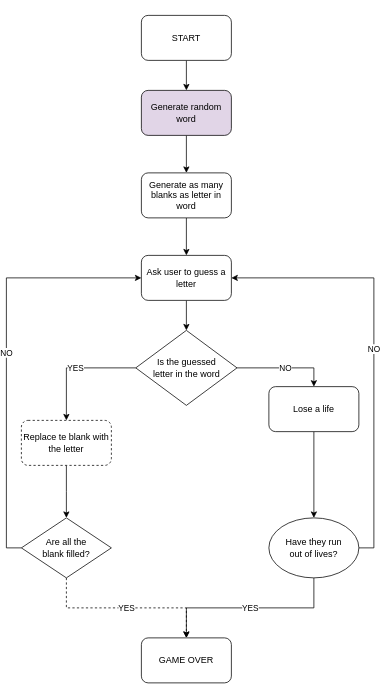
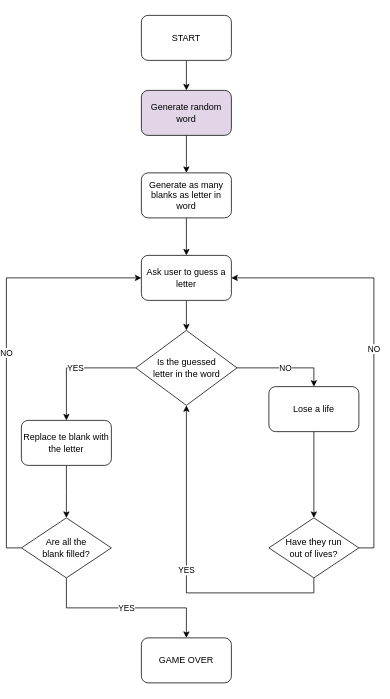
  <mxCell id="0" />
  <mxCell id="1" parent="0" />
  <mxCell id="2" value="" style="edgeStyle=orthogonalEdgeStyle;rounded=0;orthogonalLoop=1;jettySize=auto;html=1;" edge="1" parent="1" source="3" target="5"><mxGeometry relative="1" as="geometry" /></mxCell>
  <mxCell id="3" value="START" style="rounded=1;whiteSpace=wrap;html=1;" vertex="1" parent="1"><mxGeometry x="180" y="20" width="120" height="60" as="geometry" /></mxCell>
  <mxCell id="4" value="" style="edgeStyle=orthogonalEdgeStyle;rounded=0;orthogonalLoop=1;jettySize=auto;html=1;" edge="1" parent="1" source="5" target="7"><mxGeometry relative="1" as="geometry" /></mxCell>
  <mxCell id="5" value="Generate random word" style="rounded=1;whiteSpace=wrap;html=1;fillColor=#e1d5e7;" vertex="1" parent="1"><mxGeometry x="180" y="120" width="120" height="60" as="geometry" /></mxCell>
  <mxCell id="6" value="" style="edgeStyle=orthogonalEdgeStyle;rounded=0;orthogonalLoop=1;jettySize=auto;html=1;" edge="1" parent="1" source="7" target="9"><mxGeometry relative="1" as="geometry" /></mxCell>
  <mxCell id="7" value="Generate as many blanks as letter in word" style="rounded=1;whiteSpace=wrap;html=1;" vertex="1" parent="1"><mxGeometry x="180" y="230" width="120" height="60" as="geometry" /></mxCell>
  <mxCell id="8" value="" style="edgeStyle=orthogonalEdgeStyle;rounded=0;orthogonalLoop=1;jettySize=auto;html=1;" edge="1" parent="1" source="9" target="12"><mxGeometry relative="1" as="geometry" /></mxCell>
  <mxCell id="9" value="Ask user to guess a letter" style="rounded=1;whiteSpace=wrap;html=1;" vertex="1" parent="1"><mxGeometry x="180" y="340" width="120" height="60" as="geometry" /></mxCell>
  <mxCell id="10" value="YES" style="edgeStyle=orthogonalEdgeStyle;rounded=0;orthogonalLoop=1;jettySize=auto;html=1;" edge="1" parent="1" source="12" target="14"><mxGeometry relative="1" as="geometry" /></mxCell>
  <mxCell id="11" value="NO" style="edgeStyle=orthogonalEdgeStyle;rounded=0;orthogonalLoop=1;jettySize=auto;html=1;entryX=0.5;entryY=0;entryDx=0;entryDy=0;" edge="1" parent="1" source="12" target="19"><mxGeometry relative="1" as="geometry" /></mxCell>
  <mxCell id="12" value="Is the guessed &lt;br&gt;letter in the word" style="rhombus;whiteSpace=wrap;html=1;" vertex="1" parent="1"><mxGeometry x="172.5" y="440" width="135" height="100" as="geometry" /></mxCell>
  <mxCell id="13" value="" style="edgeStyle=orthogonalEdgeStyle;rounded=0;orthogonalLoop=1;jettySize=auto;html=1;" edge="1" parent="1" source="14"><mxGeometry relative="1" as="geometry"><mxPoint x="80" y="690" as="targetPoint" /></mxGeometry></mxCell>
- <mxCell id="14" value="Replace te blank with the letter" style="rounded=1;whiteSpace=wrap;html=1;dashed=1;" vertex="1" parent="1"><mxGeometry x="20" y="560" width="120" height="60" as="geometry" /></mxCell>
+ <mxCell id="14" value="Replace te blank with the letter" style="rounded=1;whiteSpace=wrap;html=1;" vertex="1" parent="1"><mxGeometry x="20" y="560" width="120" height="60" as="geometry" /></mxCell>
  <mxCell id="15" value="NO" style="edgeStyle=orthogonalEdgeStyle;rounded=0;orthogonalLoop=1;jettySize=auto;html=1;exitX=0;exitY=0.5;exitDx=0;exitDy=0;entryX=0;entryY=0.5;entryDx=0;entryDy=0;" edge="1" parent="1" source="17" target="9"><mxGeometry relative="1" as="geometry"><mxPoint x="0" y="370" as="targetPoint" /></mxGeometry></mxCell>
- <mxCell id="16" value="YES" style="edgeStyle=orthogonalEdgeStyle;rounded=0;orthogonalLoop=1;jettySize=auto;html=1;exitX=0.5;exitY=1;exitDx=0;exitDy=0;dashed=1;" edge="1" parent="1" source="17" target="23"><mxGeometry relative="1" as="geometry" /></mxCell>
+ <mxCell id="16" value="YES" style="edgeStyle=orthogonalEdgeStyle;rounded=0;orthogonalLoop=1;jettySize=auto;html=1;exitX=0.5;exitY=1;exitDx=0;exitDy=0;" edge="1" parent="1" source="17" target="23"><mxGeometry relative="1" as="geometry" /></mxCell>
  <mxCell id="17" value="Are all the &lt;br&gt;blank filled?" style="rhombus;whiteSpace=wrap;html=1;" vertex="1" parent="1"><mxGeometry x="20" y="690" width="120" height="80" as="geometry" /></mxCell>
  <mxCell id="18" value="" style="edgeStyle=orthogonalEdgeStyle;rounded=0;orthogonalLoop=1;jettySize=auto;html=1;" edge="1" parent="1" source="19" target="22"><mxGeometry relative="1" as="geometry" /></mxCell>
  <mxCell id="19" value="Lose a life" style="rounded=1;whiteSpace=wrap;html=1;" vertex="1" parent="1"><mxGeometry x="350" y="515" width="120" height="60" as="geometry" /></mxCell>
  <mxCell id="20" value="NO" style="edgeStyle=orthogonalEdgeStyle;rounded=0;orthogonalLoop=1;jettySize=auto;html=1;entryX=1;entryY=0.5;entryDx=0;entryDy=0;" edge="1" parent="1" source="22" target="9"><mxGeometry relative="1" as="geometry"><mxPoint x="500" y="380" as="targetPoint" /><Array as="points"><mxPoint x="490" y="730" /><mxPoint x="490" y="370" /></Array></mxGeometry></mxCell>
- <mxCell id="21" value="YES" style="edgeStyle=orthogonalEdgeStyle;rounded=0;orthogonalLoop=1;jettySize=auto;html=1;exitX=0.5;exitY=1;exitDx=0;exitDy=0;entryX=0.5;entryY=0;entryDx=0;entryDy=0;" edge="1" parent="1" source="22" target="23"><mxGeometry relative="1" as="geometry" /></mxCell>
- <mxCell id="22" value="Have they run &lt;br&gt;out of lives?" style="ellipse;whiteSpace=wrap;html=1;" vertex="1" parent="1"><mxGeometry x="350" y="690" width="120" height="80" as="geometry" /></mxCell>
+ <mxCell id="21" value="YES" style="edgeStyle=orthogonalEdgeStyle;rounded=0;orthogonalLoop=1;jettySize=auto;html=1;exitX=0.5;exitY=1;exitDx=0;exitDy=0;" edge="1" parent="1" source="22" target="12"><mxGeometry relative="1" as="geometry" /></mxCell>
+ <mxCell id="22" value="Have they run &lt;br&gt;out of lives?" style="rhombus;whiteSpace=wrap;html=1;" vertex="1" parent="1"><mxGeometry x="350" y="690" width="120" height="80" as="geometry" /></mxCell>
  <mxCell id="23" value="GAME OVER" style="rounded=1;whiteSpace=wrap;html=1;" vertex="1" parent="1"><mxGeometry x="180" y="850" width="120" height="60" as="geometry" /></mxCell>
